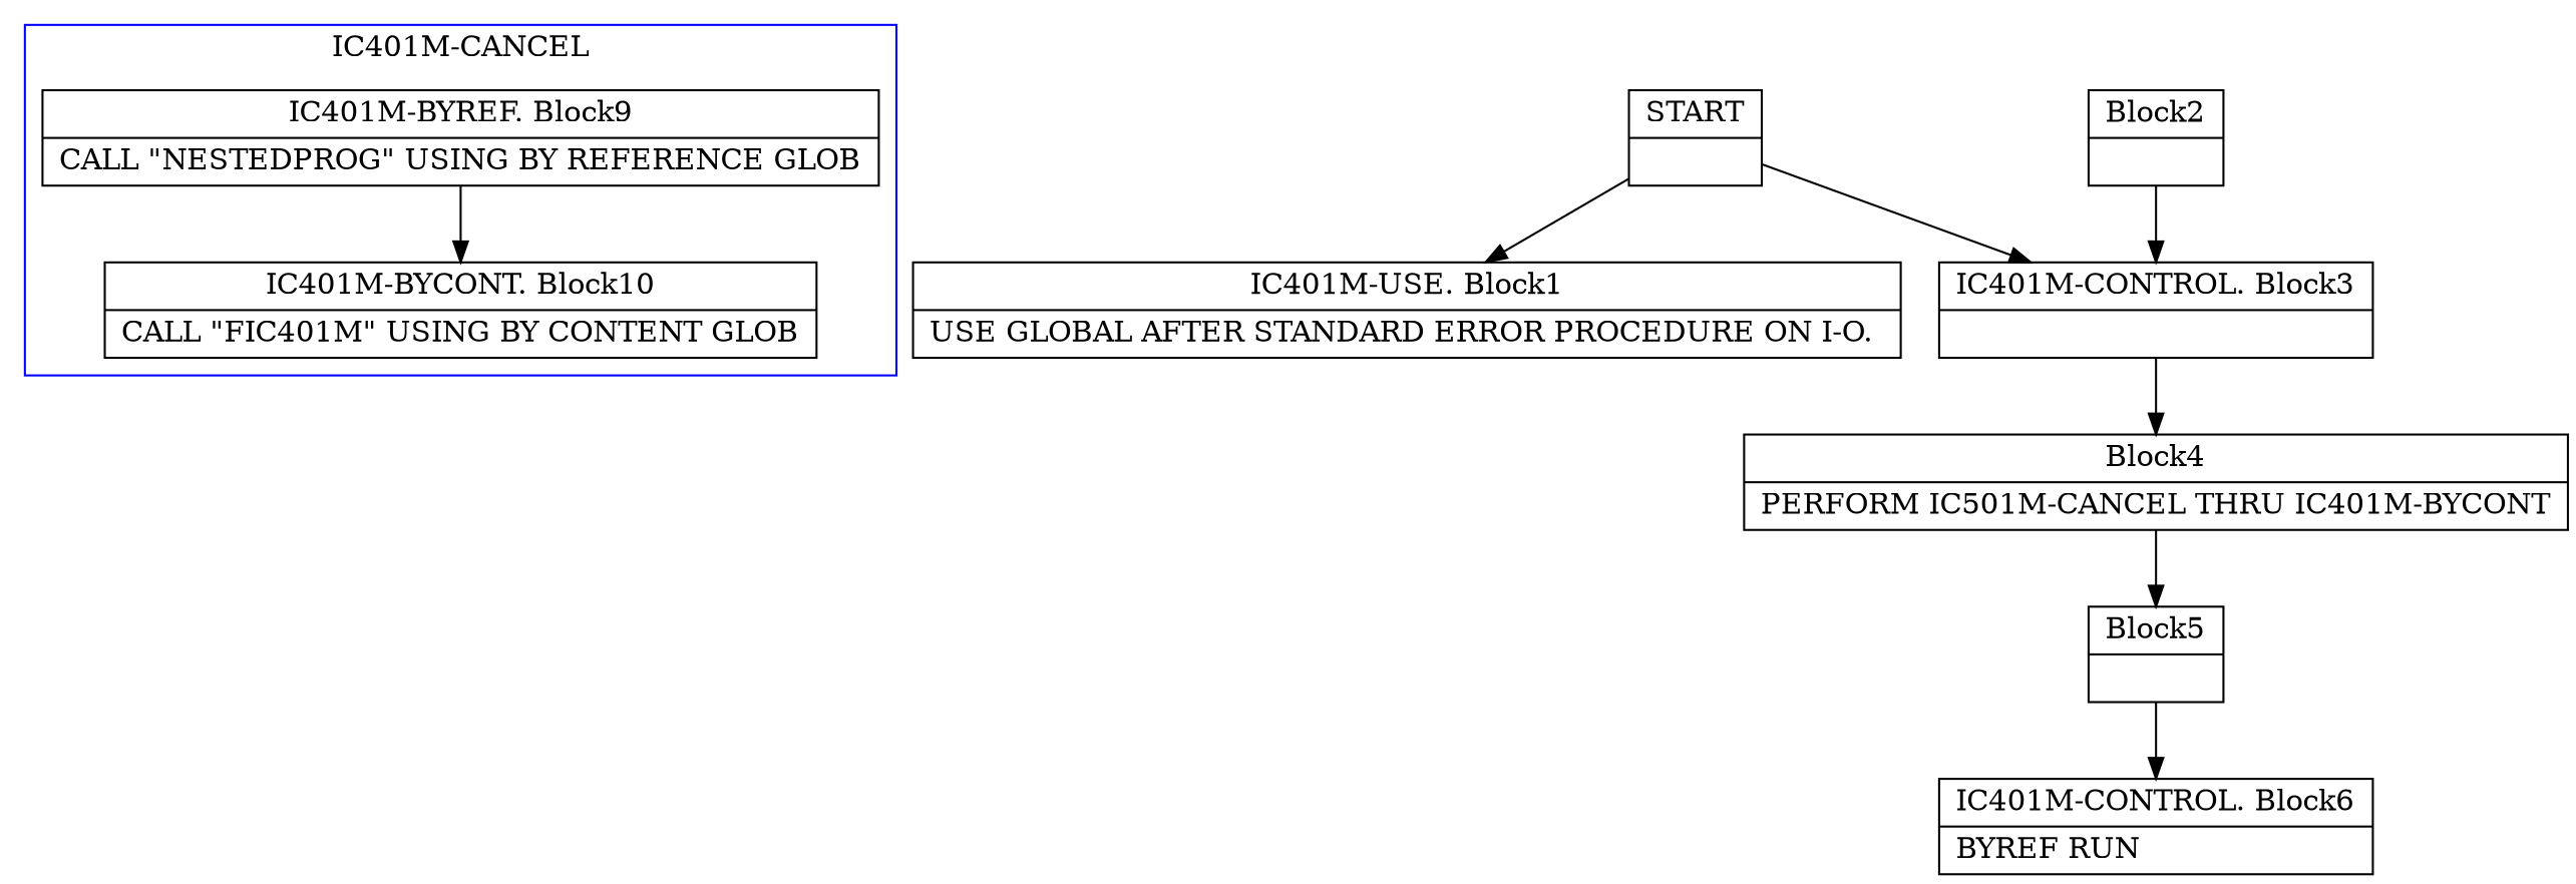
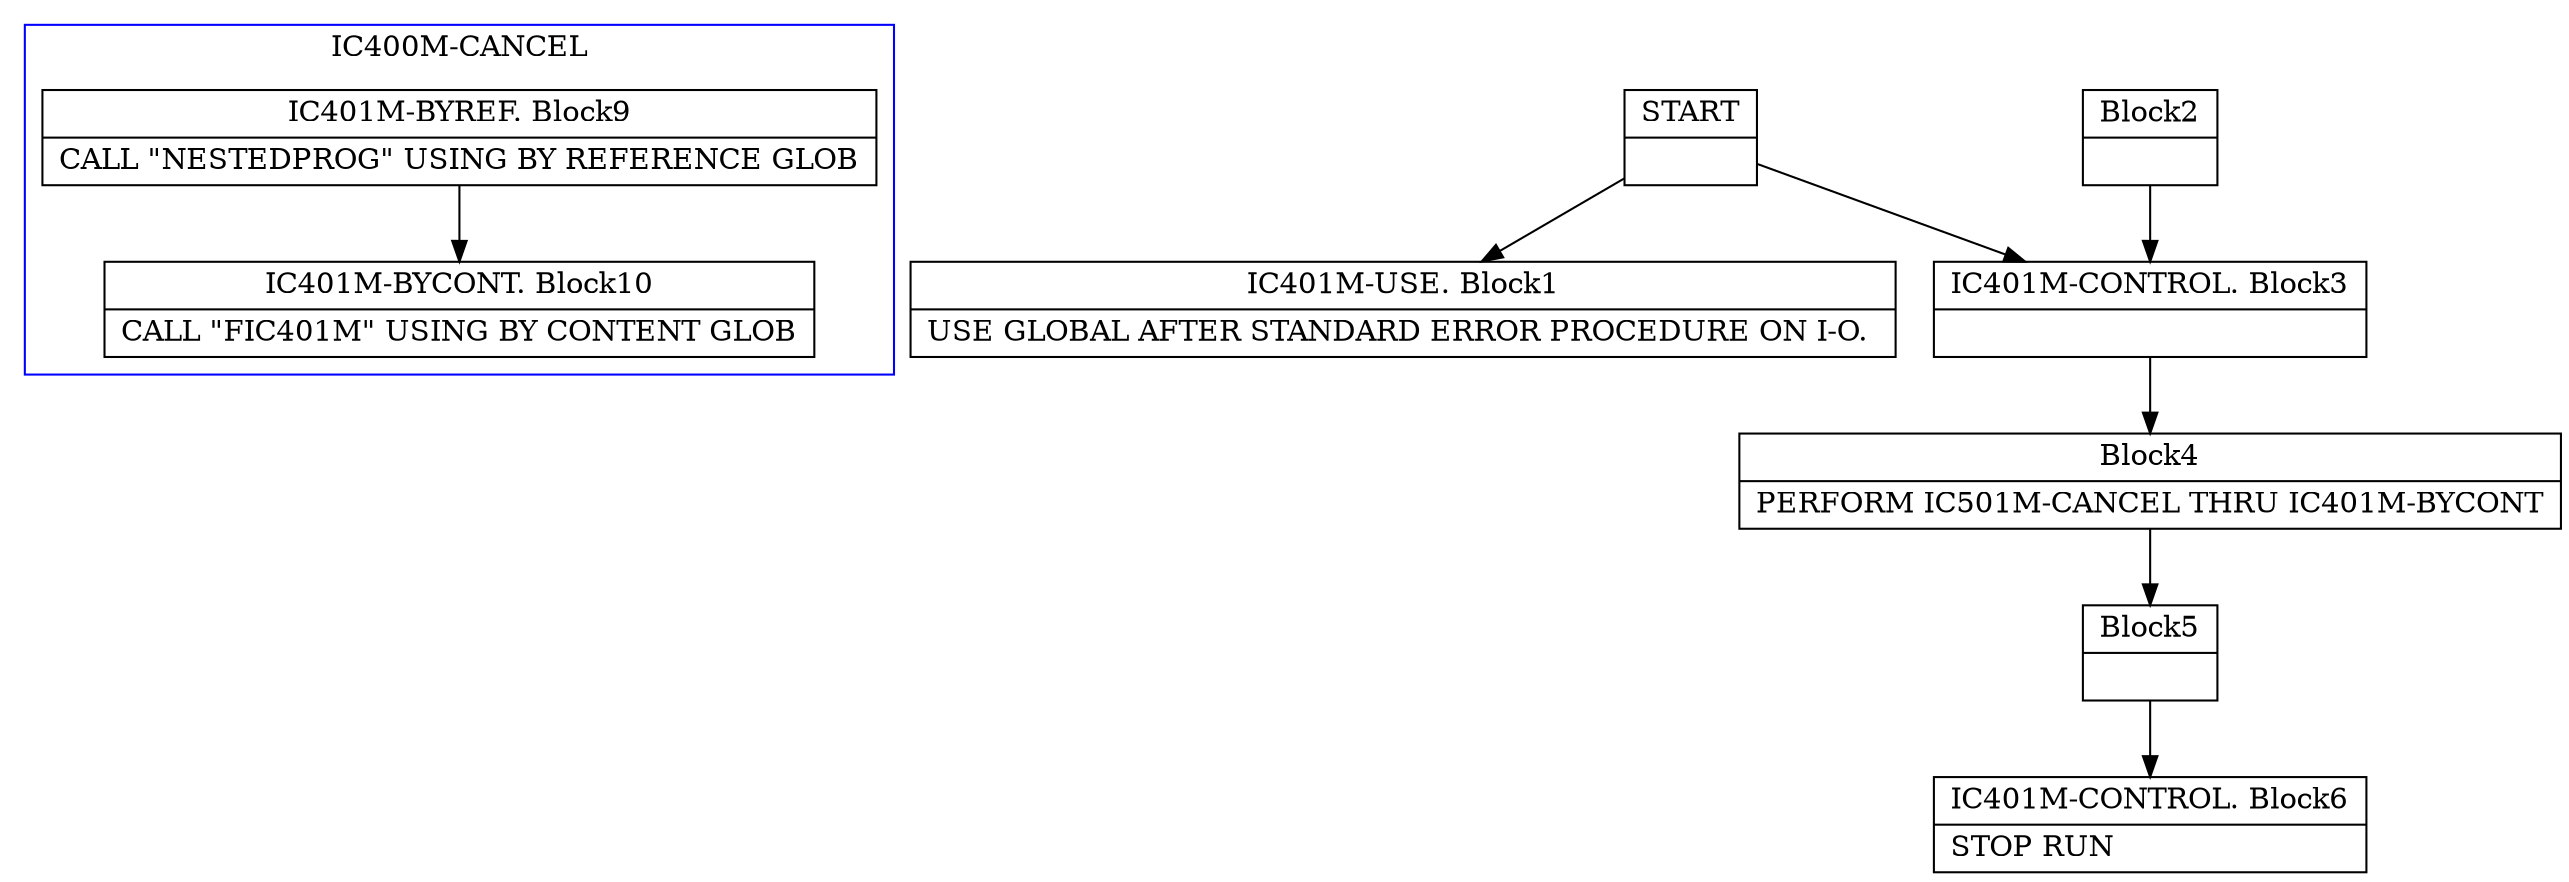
  digraph {
    compound=true
    node [shape=record]
    edge [arrowtail=empty]
    n1 [label="{IC401M-BYREF. Block9|    CALL \"NESTEDPROG\" USING BY REFERENCE GLOB\l}"]
    n2 [label="{IC401M-BYCONT. Block10|    CALL \"FIC401M\" USING BY CONTENT GLOB\l}"]
    n3 [label="{START|}"]
    n4 [label="{IC401M-USE. Block1|    USE GLOBAL AFTER STANDARD ERROR PROCEDURE ON I-O. \l}"]
    n5 [label="{IC401M-CONTROL. Block3|}"]
    n6 [label="{Block2|}"]
    n7 [label="{Block4|    PERFORM IC501M-CANCEL THRU IC401M-BYCONT\l}"]
    n8 [label="{Block5|}"]
-   n9 [label="{IC401M-CONTROL. Block6|    BYREF RUN\l}"]
+   n9 [label="{IC401M-CONTROL. Block6|    STOP RUN\l}"]
    subgraph cluster_1 {
      color=blue
-     label="IC401M-CANCEL"
+     label="IC400M-CANCEL"
      n1
      n2
    }
    n1 -> n2
    n3 -> n4
    n3 -> n5
    n5 -> n7
    n6 -> n5
    n7 -> n8
    n8 -> n9
  }
